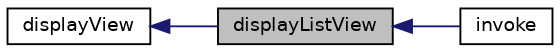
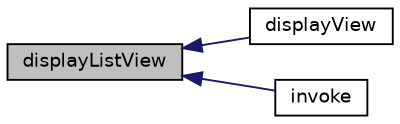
  digraph {
    rankdir=LR
    node [color=black fillcolor=white fontname=Helvetica fontsize=10 shape=record style=filled]
    edge [color=midnightblue dir=back fontname=Helvetica fontsize=10 labelfontname=Helvetica labelfontsize=10 style=solid]
    n1 [fillcolor=grey75 fontcolor=black height=0.2 label=displayListView width=0.4]
    n2 [height=0.2 label=displayView width=0.4]
    n3 [height=0.2 label=invoke width=0.4]
-   n2 -> n1
+   n1 -> n2
    n1 -> n3
  }
